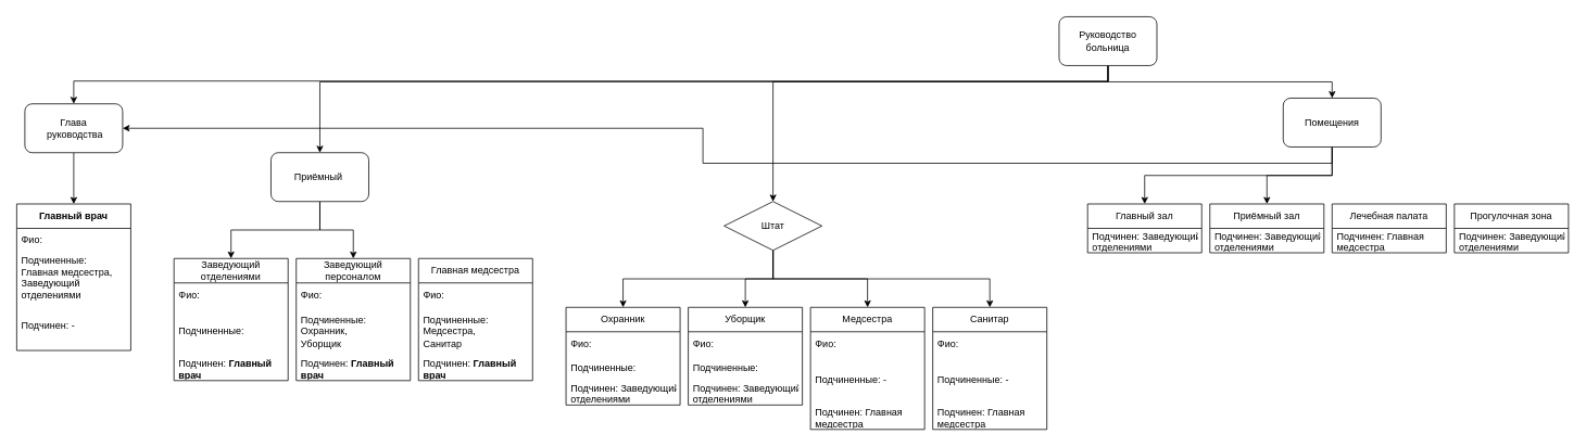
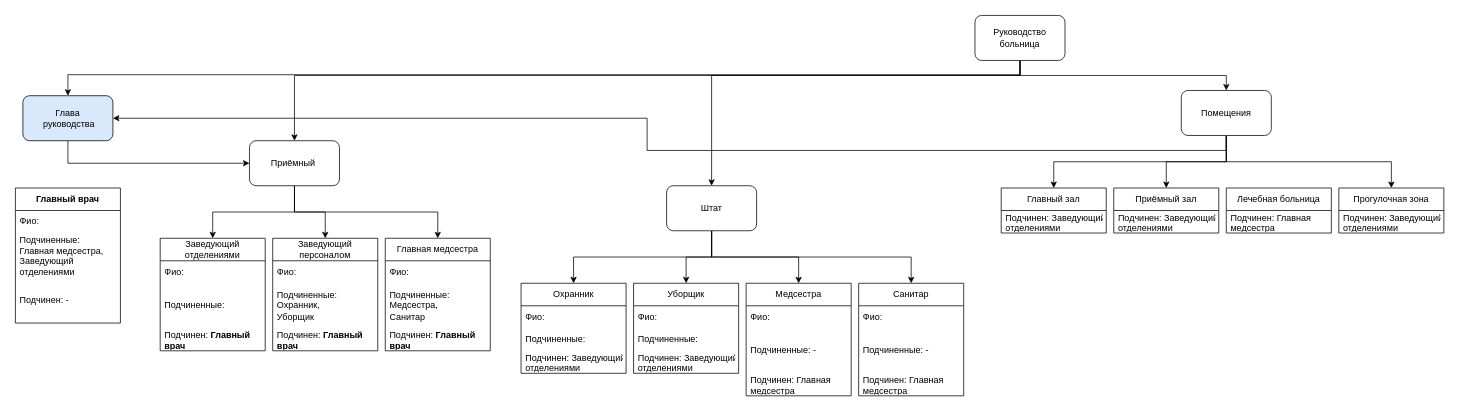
  <mxCell id="0" />
  <mxCell id="1" parent="0" />
  <mxCell id="2" style="edgeStyle=orthogonalEdgeStyle;rounded=0;orthogonalLoop=1;jettySize=auto;html=1;exitX=0.5;exitY=1;exitDx=0;exitDy=0;entryX=0.5;entryY=0;entryDx=0;entryDy=0;" parent="1" source="6" target="11" edge="1"><mxGeometry relative="1" as="geometry" /></mxCell>
  <mxCell id="3" style="edgeStyle=orthogonalEdgeStyle;rounded=0;orthogonalLoop=1;jettySize=auto;html=1;exitX=0.5;exitY=1;exitDx=0;exitDy=0;entryX=0.5;entryY=0;entryDx=0;entryDy=0;" edge="1" parent="1" source="6" target="28"><mxGeometry relative="1" as="geometry"><Array as="points"><mxPoint x="1359" y="100" /><mxPoint x="948" y="100" /></Array></mxGeometry></mxCell>
  <mxCell id="4" style="edgeStyle=orthogonalEdgeStyle;rounded=0;orthogonalLoop=1;jettySize=auto;html=1;exitX=0.5;exitY=1;exitDx=0;exitDy=0;entryX=0.5;entryY=0;entryDx=0;entryDy=0;" edge="1" parent="1" source="6" target="23"><mxGeometry relative="1" as="geometry"><Array as="points"><mxPoint x="1359" y="100" /><mxPoint x="392" y="100" /></Array></mxGeometry></mxCell>
  <mxCell id="5" style="edgeStyle=orthogonalEdgeStyle;rounded=0;orthogonalLoop=1;jettySize=auto;html=1;exitX=0.5;exitY=1;exitDx=0;exitDy=0;entryX=0.5;entryY=0;entryDx=0;entryDy=0;" edge="1" parent="1" source="6" target="62"><mxGeometry relative="1" as="geometry"><Array as="points"><mxPoint x="1359" y="99" /><mxPoint x="90" y="99" /></Array></mxGeometry></mxCell>
  <mxCell id="6" value="Руководство больница" style="rounded=1;whiteSpace=wrap;html=1;" parent="1" vertex="1"><mxGeometry x="1299" y="20" width="120" height="60" as="geometry" /></mxCell>
  <mxCell id="7" style="edgeStyle=orthogonalEdgeStyle;rounded=0;orthogonalLoop=1;jettySize=auto;html=1;exitX=0.5;exitY=1;exitDx=0;exitDy=0;entryX=0.5;entryY=0;entryDx=0;entryDy=0;" parent="1" source="11" target="12" edge="1"><mxGeometry relative="1" as="geometry" /></mxCell>
  <mxCell id="8" style="edgeStyle=orthogonalEdgeStyle;rounded=0;orthogonalLoop=1;jettySize=auto;html=1;exitX=0.5;exitY=1;exitDx=0;exitDy=0;" parent="1" source="11" target="14" edge="1"><mxGeometry relative="1" as="geometry" /></mxCell>
  <mxCell id="9" style="edgeStyle=orthogonalEdgeStyle;rounded=0;orthogonalLoop=1;jettySize=auto;html=1;exitX=0.5;exitY=1;exitDx=0;exitDy=0;" parent="1" source="11" target="62" edge="1"><mxGeometry relative="1" as="geometry" /></mxCell>
+ <mxCell id="10" style="edgeStyle=orthogonalEdgeStyle;rounded=0;orthogonalLoop=1;jettySize=auto;html=1;exitX=0.5;exitY=1;exitDx=0;exitDy=0;entryX=0.5;entryY=0;entryDx=0;entryDy=0;" parent="1" source="11" target="18" edge="1"><mxGeometry relative="1" as="geometry" /></mxCell>
  <mxCell id="11" value="Помещения" style="rounded=1;whiteSpace=wrap;html=1;" parent="1" vertex="1"><mxGeometry x="1574" y="120" width="120" height="60" as="geometry" /></mxCell>
  <mxCell id="12" value="Главный зал" style="swimlane;fontStyle=0;childLayout=stackLayout;horizontal=1;startSize=30;horizontalStack=0;resizeParent=1;resizeParentMax=0;resizeLast=0;collapsible=1;marginBottom=0;whiteSpace=wrap;html=1;" parent="1" vertex="1"><mxGeometry x="1334" y="250" width="140" height="60" as="geometry" /></mxCell>
  <mxCell id="13" value="Подчинен:&amp;nbsp;Заведующий отделениями" style="text;strokeColor=none;fillColor=none;align=left;verticalAlign=middle;spacingLeft=4;spacingRight=4;overflow=hidden;points=[[0,0.5],[1,0.5]];portConstraint=eastwest;rotatable=0;whiteSpace=wrap;html=1;" parent="12" vertex="1"><mxGeometry y="30" width="140" height="30" as="geometry" /></mxCell>
  <mxCell id="14" value="&lt;div&gt;Приёмный зал&lt;/div&gt;" style="swimlane;fontStyle=0;childLayout=stackLayout;horizontal=1;startSize=30;horizontalStack=0;resizeParent=1;resizeParentMax=0;resizeLast=0;collapsible=1;marginBottom=0;whiteSpace=wrap;html=1;" parent="1" vertex="1"><mxGeometry x="1484" y="250" width="140" height="60" as="geometry" /></mxCell>
  <mxCell id="15" value="Подчинен:&amp;nbsp;Заведующий отделениями" style="text;strokeColor=none;fillColor=none;align=left;verticalAlign=middle;spacingLeft=4;spacingRight=4;overflow=hidden;points=[[0,0.5],[1,0.5]];portConstraint=eastwest;rotatable=0;whiteSpace=wrap;html=1;" parent="14" vertex="1"><mxGeometry y="30" width="140" height="30" as="geometry" /></mxCell>
- <mxCell id="16" value="Лечебная палата" style="swimlane;fontStyle=0;childLayout=stackLayout;horizontal=1;startSize=30;horizontalStack=0;resizeParent=1;resizeParentMax=0;resizeLast=0;collapsible=1;marginBottom=0;whiteSpace=wrap;html=1;" parent="1" vertex="1"><mxGeometry x="1634" y="250" width="140" height="60" as="geometry" /></mxCell>
+ <mxCell id="16" value="Лечебная больница" style="swimlane;fontStyle=0;childLayout=stackLayout;horizontal=1;startSize=30;horizontalStack=0;resizeParent=1;resizeParentMax=0;resizeLast=0;collapsible=1;marginBottom=0;whiteSpace=wrap;html=1;" parent="1" vertex="1"><mxGeometry x="1634" y="250" width="140" height="60" as="geometry" /></mxCell>
  <mxCell id="17" value="Подчинен:&amp;nbsp;Главная медсестра" style="text;strokeColor=none;fillColor=none;align=left;verticalAlign=middle;spacingLeft=4;spacingRight=4;overflow=hidden;points=[[0,0.5],[1,0.5]];portConstraint=eastwest;rotatable=0;whiteSpace=wrap;html=1;" parent="16" vertex="1"><mxGeometry y="30" width="140" height="30" as="geometry" /></mxCell>
  <mxCell id="18" value="Прогулочная зона" style="swimlane;fontStyle=0;childLayout=stackLayout;horizontal=1;startSize=30;horizontalStack=0;resizeParent=1;resizeParentMax=0;resizeLast=0;collapsible=1;marginBottom=0;whiteSpace=wrap;html=1;" parent="1" vertex="1"><mxGeometry x="1784" y="250" width="140" height="60" as="geometry" /></mxCell>
  <mxCell id="19" value="Подчинен:&amp;nbsp;Заведующий отделениями" style="text;strokeColor=none;fillColor=none;align=left;verticalAlign=middle;spacingLeft=4;spacingRight=4;overflow=hidden;points=[[0,0.5],[1,0.5]];portConstraint=eastwest;rotatable=0;whiteSpace=wrap;html=1;" parent="18" vertex="1"><mxGeometry y="30" width="140" height="30" as="geometry" /></mxCell>
+ <mxCell id="20" style="edgeStyle=orthogonalEdgeStyle;rounded=0;orthogonalLoop=1;jettySize=auto;html=1;exitX=0.5;exitY=1;exitDx=0;exitDy=0;entryX=0.5;entryY=0;entryDx=0;entryDy=0;" parent="1" source="23" target="37" edge="1"><mxGeometry relative="1" as="geometry" /></mxCell>
  <mxCell id="21" style="edgeStyle=orthogonalEdgeStyle;rounded=0;orthogonalLoop=1;jettySize=auto;html=1;exitX=0.5;exitY=1;exitDx=0;exitDy=0;entryX=0.5;entryY=0;entryDx=0;entryDy=0;" parent="1" source="23" target="57" edge="1"><mxGeometry relative="1" as="geometry" /></mxCell>
  <mxCell id="22" style="edgeStyle=orthogonalEdgeStyle;rounded=0;orthogonalLoop=1;jettySize=auto;html=1;exitX=0.5;exitY=1;exitDx=0;exitDy=0;entryX=0.5;entryY=0;entryDx=0;entryDy=0;" parent="1" source="23" target="41" edge="1"><mxGeometry relative="1" as="geometry" /></mxCell>
  <mxCell id="23" value="&lt;div&gt;Приёмный&amp;nbsp;&lt;/div&gt;" style="rounded=1;whiteSpace=wrap;html=1;" parent="1" vertex="1"><mxGeometry x="332" y="187" width="120" height="60" as="geometry" /></mxCell>
  <mxCell id="24" style="edgeStyle=orthogonalEdgeStyle;rounded=0;orthogonalLoop=1;jettySize=auto;html=1;exitX=0.5;exitY=1;exitDx=0;exitDy=0;entryX=0.5;entryY=0;entryDx=0;entryDy=0;" parent="1" source="28" target="49" edge="1"><mxGeometry relative="1" as="geometry" /></mxCell>
  <mxCell id="25" style="edgeStyle=orthogonalEdgeStyle;rounded=0;orthogonalLoop=1;jettySize=auto;html=1;exitX=0.5;exitY=1;exitDx=0;exitDy=0;entryX=0.5;entryY=0;entryDx=0;entryDy=0;" parent="1" source="28" target="29" edge="1"><mxGeometry relative="1" as="geometry" /></mxCell>
  <mxCell id="26" style="edgeStyle=orthogonalEdgeStyle;rounded=0;orthogonalLoop=1;jettySize=auto;html=1;exitX=0.5;exitY=1;exitDx=0;exitDy=0;entryX=0.5;entryY=0;entryDx=0;entryDy=0;" parent="1" source="28" target="45" edge="1"><mxGeometry relative="1" as="geometry" /></mxCell>
  <mxCell id="27" style="edgeStyle=orthogonalEdgeStyle;rounded=0;orthogonalLoop=1;jettySize=auto;html=1;exitX=0.5;exitY=1;exitDx=0;exitDy=0;entryX=0.5;entryY=0;entryDx=0;entryDy=0;" parent="1" source="28" target="53" edge="1"><mxGeometry relative="1" as="geometry" /></mxCell>
- <mxCell id="28" value="Штат" style="rhombus;whiteSpace=wrap;html=1;" parent="1" vertex="1"><mxGeometry x="888" y="247" width="120" height="60" as="geometry" /></mxCell>
+ <mxCell id="28" value="Штат" style="rounded=1;whiteSpace=wrap;html=1;" parent="1" vertex="1"><mxGeometry x="888" y="247" width="120" height="60" as="geometry" /></mxCell>
  <mxCell id="29" value="Уборщик" style="swimlane;fontStyle=0;childLayout=stackLayout;horizontal=1;startSize=30;horizontalStack=0;resizeParent=1;resizeParentMax=0;resizeLast=0;collapsible=1;marginBottom=0;whiteSpace=wrap;html=1;" parent="1" vertex="1"><mxGeometry x="844" y="377" width="140" height="120" as="geometry" /></mxCell>
  <mxCell id="30" value="Фио:" style="text;strokeColor=none;fillColor=none;align=left;verticalAlign=middle;spacingLeft=4;spacingRight=4;overflow=hidden;points=[[0,0.5],[1,0.5]];portConstraint=eastwest;rotatable=0;whiteSpace=wrap;html=1;" parent="29" vertex="1"><mxGeometry y="30" width="140" height="30" as="geometry" /></mxCell>
  <mxCell id="31" value="Подчиненные:&amp;nbsp;" style="text;strokeColor=none;fillColor=none;align=left;verticalAlign=middle;spacingLeft=4;spacingRight=4;overflow=hidden;points=[[0,0.5],[1,0.5]];portConstraint=eastwest;rotatable=0;whiteSpace=wrap;html=1;" parent="29" vertex="1"><mxGeometry y="60" width="140" height="30" as="geometry" /></mxCell>
  <mxCell id="32" value="Подчинен:&amp;nbsp;Заведующий отделениями" style="text;strokeColor=none;fillColor=none;align=left;verticalAlign=middle;spacingLeft=4;spacingRight=4;overflow=hidden;points=[[0,0.5],[1,0.5]];portConstraint=eastwest;rotatable=0;whiteSpace=wrap;html=1;" parent="29" vertex="1"><mxGeometry y="90" width="140" height="30" as="geometry" /></mxCell>
  <mxCell id="33" value="&lt;strong data-end=&quot;113&quot; data-start=&quot;97&quot;&gt;Главный врач&lt;/strong&gt;" style="swimlane;fontStyle=0;childLayout=stackLayout;horizontal=1;startSize=30;horizontalStack=0;resizeParent=1;resizeParentMax=0;resizeLast=0;collapsible=1;marginBottom=0;whiteSpace=wrap;html=1;" parent="1" vertex="1"><mxGeometry x="20" y="250" width="140" height="180" as="geometry" /></mxCell>
  <mxCell id="34" value="Фио:" style="text;strokeColor=none;fillColor=none;align=left;verticalAlign=middle;spacingLeft=4;spacingRight=4;overflow=hidden;points=[[0,0.5],[1,0.5]];portConstraint=eastwest;rotatable=0;whiteSpace=wrap;html=1;" parent="33" vertex="1"><mxGeometry y="30" width="140" height="30" as="geometry" /></mxCell>
  <mxCell id="35" value="&lt;div&gt;Подчиненные:&lt;/div&gt;&lt;div&gt;Главная медсестра,&lt;/div&gt;&lt;div&gt;Заведующий отделениями&lt;/div&gt;" style="text;strokeColor=none;fillColor=none;align=left;verticalAlign=middle;spacingLeft=4;spacingRight=4;overflow=hidden;points=[[0,0.5],[1,0.5]];portConstraint=eastwest;rotatable=0;whiteSpace=wrap;html=1;" parent="33" vertex="1"><mxGeometry y="60" width="140" height="60" as="geometry" /></mxCell>
  <mxCell id="36" value="Подчинен: -" style="text;strokeColor=none;fillColor=none;align=left;verticalAlign=middle;spacingLeft=4;spacingRight=4;overflow=hidden;points=[[0,0.5],[1,0.5]];portConstraint=eastwest;rotatable=0;whiteSpace=wrap;html=1;" parent="33" vertex="1"><mxGeometry y="120" width="140" height="60" as="geometry" /></mxCell>
  <mxCell id="37" value="Главная медсестра" style="swimlane;fontStyle=0;childLayout=stackLayout;horizontal=1;startSize=30;horizontalStack=0;resizeParent=1;resizeParentMax=0;resizeLast=0;collapsible=1;marginBottom=0;whiteSpace=wrap;html=1;" parent="1" vertex="1"><mxGeometry x="513" y="317" width="140" height="150" as="geometry" /></mxCell>
  <mxCell id="38" value="Фио:" style="text;strokeColor=none;fillColor=none;align=left;verticalAlign=middle;spacingLeft=4;spacingRight=4;overflow=hidden;points=[[0,0.5],[1,0.5]];portConstraint=eastwest;rotatable=0;whiteSpace=wrap;html=1;" parent="37" vertex="1"><mxGeometry y="30" width="140" height="30" as="geometry" /></mxCell>
  <mxCell id="39" value="&lt;div&gt;Подчиненные:&lt;/div&gt;&lt;div&gt;Медсестра,&lt;/div&gt;&lt;div&gt;Санитар&lt;/div&gt;" style="text;strokeColor=none;fillColor=none;align=left;verticalAlign=middle;spacingLeft=4;spacingRight=4;overflow=hidden;points=[[0,0.5],[1,0.5]];portConstraint=eastwest;rotatable=0;whiteSpace=wrap;html=1;" parent="37" vertex="1"><mxGeometry y="60" width="140" height="60" as="geometry" /></mxCell>
  <mxCell id="40" value="Подчинен:&amp;nbsp;&lt;strong data-end=&quot;113&quot; data-start=&quot;97&quot;&gt;Главный врач&lt;/strong&gt;" style="text;strokeColor=none;fillColor=none;align=left;verticalAlign=middle;spacingLeft=4;spacingRight=4;overflow=hidden;points=[[0,0.5],[1,0.5]];portConstraint=eastwest;rotatable=0;whiteSpace=wrap;html=1;" parent="37" vertex="1"><mxGeometry y="120" width="140" height="30" as="geometry" /></mxCell>
  <mxCell id="41" value="Заведующий отделениями" style="swimlane;fontStyle=0;childLayout=stackLayout;horizontal=1;startSize=30;horizontalStack=0;resizeParent=1;resizeParentMax=0;resizeLast=0;collapsible=1;marginBottom=0;whiteSpace=wrap;html=1;" parent="1" vertex="1"><mxGeometry x="213" y="317" width="140" height="150" as="geometry" /></mxCell>
  <mxCell id="42" value="Фио:" style="text;strokeColor=none;fillColor=none;align=left;verticalAlign=middle;spacingLeft=4;spacingRight=4;overflow=hidden;points=[[0,0.5],[1,0.5]];portConstraint=eastwest;rotatable=0;whiteSpace=wrap;html=1;" parent="41" vertex="1"><mxGeometry y="30" width="140" height="30" as="geometry" /></mxCell>
  <mxCell id="43" value="Подчиненные:&amp;nbsp;" style="text;strokeColor=none;fillColor=none;align=left;verticalAlign=middle;spacingLeft=4;spacingRight=4;overflow=hidden;points=[[0,0.5],[1,0.5]];portConstraint=eastwest;rotatable=0;whiteSpace=wrap;html=1;" parent="41" vertex="1"><mxGeometry y="60" width="140" height="60" as="geometry" /></mxCell>
  <mxCell id="44" value="Подчинен:&amp;nbsp;&lt;strong data-end=&quot;113&quot; data-start=&quot;97&quot;&gt;Главный врач&lt;/strong&gt;" style="text;strokeColor=none;fillColor=none;align=left;verticalAlign=middle;spacingLeft=4;spacingRight=4;overflow=hidden;points=[[0,0.5],[1,0.5]];portConstraint=eastwest;rotatable=0;whiteSpace=wrap;html=1;" parent="41" vertex="1"><mxGeometry y="120" width="140" height="30" as="geometry" /></mxCell>
  <mxCell id="45" value="Медсестра" style="swimlane;fontStyle=0;childLayout=stackLayout;horizontal=1;startSize=30;horizontalStack=0;resizeParent=1;resizeParentMax=0;resizeLast=0;collapsible=1;marginBottom=0;whiteSpace=wrap;html=1;" parent="1" vertex="1"><mxGeometry x="994" y="377" width="140" height="150" as="geometry" /></mxCell>
  <mxCell id="46" value="Фио:" style="text;strokeColor=none;fillColor=none;align=left;verticalAlign=middle;spacingLeft=4;spacingRight=4;overflow=hidden;points=[[0,0.5],[1,0.5]];portConstraint=eastwest;rotatable=0;whiteSpace=wrap;html=1;" parent="45" vertex="1"><mxGeometry y="30" width="140" height="30" as="geometry" /></mxCell>
  <mxCell id="47" value="Подчиненные: -" style="text;strokeColor=none;fillColor=none;align=left;verticalAlign=middle;spacingLeft=4;spacingRight=4;overflow=hidden;points=[[0,0.5],[1,0.5]];portConstraint=eastwest;rotatable=0;whiteSpace=wrap;html=1;" parent="45" vertex="1"><mxGeometry y="60" width="140" height="60" as="geometry" /></mxCell>
  <mxCell id="48" value="Подчинен:&amp;nbsp;Главная медсестра" style="text;strokeColor=none;fillColor=none;align=left;verticalAlign=middle;spacingLeft=4;spacingRight=4;overflow=hidden;points=[[0,0.5],[1,0.5]];portConstraint=eastwest;rotatable=0;whiteSpace=wrap;html=1;" parent="45" vertex="1"><mxGeometry y="120" width="140" height="30" as="geometry" /></mxCell>
  <mxCell id="49" value="Охранник" style="swimlane;fontStyle=0;childLayout=stackLayout;horizontal=1;startSize=30;horizontalStack=0;resizeParent=1;resizeParentMax=0;resizeLast=0;collapsible=1;marginBottom=0;whiteSpace=wrap;html=1;" parent="1" vertex="1"><mxGeometry x="694" y="377" width="140" height="120" as="geometry" /></mxCell>
  <mxCell id="50" value="Фио:" style="text;strokeColor=none;fillColor=none;align=left;verticalAlign=middle;spacingLeft=4;spacingRight=4;overflow=hidden;points=[[0,0.5],[1,0.5]];portConstraint=eastwest;rotatable=0;whiteSpace=wrap;html=1;" parent="49" vertex="1"><mxGeometry y="30" width="140" height="30" as="geometry" /></mxCell>
  <mxCell id="51" value="Подчиненные:&amp;nbsp;" style="text;strokeColor=none;fillColor=none;align=left;verticalAlign=middle;spacingLeft=4;spacingRight=4;overflow=hidden;points=[[0,0.5],[1,0.5]];portConstraint=eastwest;rotatable=0;whiteSpace=wrap;html=1;" parent="49" vertex="1"><mxGeometry y="60" width="140" height="30" as="geometry" /></mxCell>
  <mxCell id="52" value="Подчинен:&amp;nbsp;Заведующий отделениями" style="text;strokeColor=none;fillColor=none;align=left;verticalAlign=middle;spacingLeft=4;spacingRight=4;overflow=hidden;points=[[0,0.5],[1,0.5]];portConstraint=eastwest;rotatable=0;whiteSpace=wrap;html=1;" parent="49" vertex="1"><mxGeometry y="90" width="140" height="30" as="geometry" /></mxCell>
  <mxCell id="53" value="Санитар" style="swimlane;fontStyle=0;childLayout=stackLayout;horizontal=1;startSize=30;horizontalStack=0;resizeParent=1;resizeParentMax=0;resizeLast=0;collapsible=1;marginBottom=0;whiteSpace=wrap;html=1;" parent="1" vertex="1"><mxGeometry x="1144" y="377" width="140" height="150" as="geometry" /></mxCell>
  <mxCell id="54" value="Фио:" style="text;strokeColor=none;fillColor=none;align=left;verticalAlign=middle;spacingLeft=4;spacingRight=4;overflow=hidden;points=[[0,0.5],[1,0.5]];portConstraint=eastwest;rotatable=0;whiteSpace=wrap;html=1;" parent="53" vertex="1"><mxGeometry y="30" width="140" height="30" as="geometry" /></mxCell>
  <mxCell id="55" value="Подчиненные: -" style="text;strokeColor=none;fillColor=none;align=left;verticalAlign=middle;spacingLeft=4;spacingRight=4;overflow=hidden;points=[[0,0.5],[1,0.5]];portConstraint=eastwest;rotatable=0;whiteSpace=wrap;html=1;" parent="53" vertex="1"><mxGeometry y="60" width="140" height="60" as="geometry" /></mxCell>
  <mxCell id="56" value="Подчинен:&amp;nbsp;Главная медсестра" style="text;strokeColor=none;fillColor=none;align=left;verticalAlign=middle;spacingLeft=4;spacingRight=4;overflow=hidden;points=[[0,0.5],[1,0.5]];portConstraint=eastwest;rotatable=0;whiteSpace=wrap;html=1;" parent="53" vertex="1"><mxGeometry y="120" width="140" height="30" as="geometry" /></mxCell>
  <mxCell id="57" value="Заведующий персоналом" style="swimlane;fontStyle=0;childLayout=stackLayout;horizontal=1;startSize=30;horizontalStack=0;resizeParent=1;resizeParentMax=0;resizeLast=0;collapsible=1;marginBottom=0;whiteSpace=wrap;html=1;" parent="1" vertex="1"><mxGeometry x="363" y="317" width="140" height="150" as="geometry" /></mxCell>
  <mxCell id="58" value="Фио:" style="text;strokeColor=none;fillColor=none;align=left;verticalAlign=middle;spacingLeft=4;spacingRight=4;overflow=hidden;points=[[0,0.5],[1,0.5]];portConstraint=eastwest;rotatable=0;whiteSpace=wrap;html=1;" parent="57" vertex="1"><mxGeometry y="30" width="140" height="30" as="geometry" /></mxCell>
  <mxCell id="59" value="&lt;div&gt;Подчиненные:&lt;/div&gt;&lt;div&gt;Охранник,&lt;/div&gt;&lt;div&gt;Уборщик&lt;/div&gt;" style="text;strokeColor=none;fillColor=none;align=left;verticalAlign=middle;spacingLeft=4;spacingRight=4;overflow=hidden;points=[[0,0.5],[1,0.5]];portConstraint=eastwest;rotatable=0;whiteSpace=wrap;html=1;" parent="57" vertex="1"><mxGeometry y="60" width="140" height="60" as="geometry" /></mxCell>
  <mxCell id="60" value="Подчинен:&amp;nbsp;&lt;strong data-end=&quot;113&quot; data-start=&quot;97&quot;&gt;Главный врач&lt;/strong&gt;" style="text;strokeColor=none;fillColor=none;align=left;verticalAlign=middle;spacingLeft=4;spacingRight=4;overflow=hidden;points=[[0,0.5],[1,0.5]];portConstraint=eastwest;rotatable=0;whiteSpace=wrap;html=1;" parent="57" vertex="1"><mxGeometry y="120" width="140" height="30" as="geometry" /></mxCell>
- <mxCell id="61" style="edgeStyle=orthogonalEdgeStyle;rounded=0;orthogonalLoop=1;jettySize=auto;html=1;exitX=0.5;exitY=1;exitDx=0;exitDy=0;entryX=0.5;entryY=0;entryDx=0;entryDy=0;" edge="1" parent="1" source="62" target="33"><mxGeometry relative="1" as="geometry" /></mxCell>
- <mxCell id="62" value="&lt;div&gt;Глава&lt;/div&gt;&lt;div&gt;&amp;nbsp;руководства&lt;/div&gt;" style="rounded=1;whiteSpace=wrap;html=1;" vertex="1" parent="1"><mxGeometry x="30" y="127" width="120" height="60" as="geometry" /></mxCell>
+ <mxCell id="61" style="edgeStyle=orthogonalEdgeStyle;rounded=0;orthogonalLoop=1;jettySize=auto;html=1;exitX=0.5;exitY=1;exitDx=0;exitDy=0;" edge="1" parent="1" source="62" target="23"><mxGeometry relative="1" as="geometry" /></mxCell>
+ <mxCell id="62" value="&lt;div&gt;Глава&lt;/div&gt;&lt;div&gt;&amp;nbsp;руководства&lt;/div&gt;" style="rounded=1;whiteSpace=wrap;html=1;fillColor=#dae8fc;" vertex="1" parent="1"><mxGeometry x="30" y="127" width="120" height="60" as="geometry" /></mxCell>
